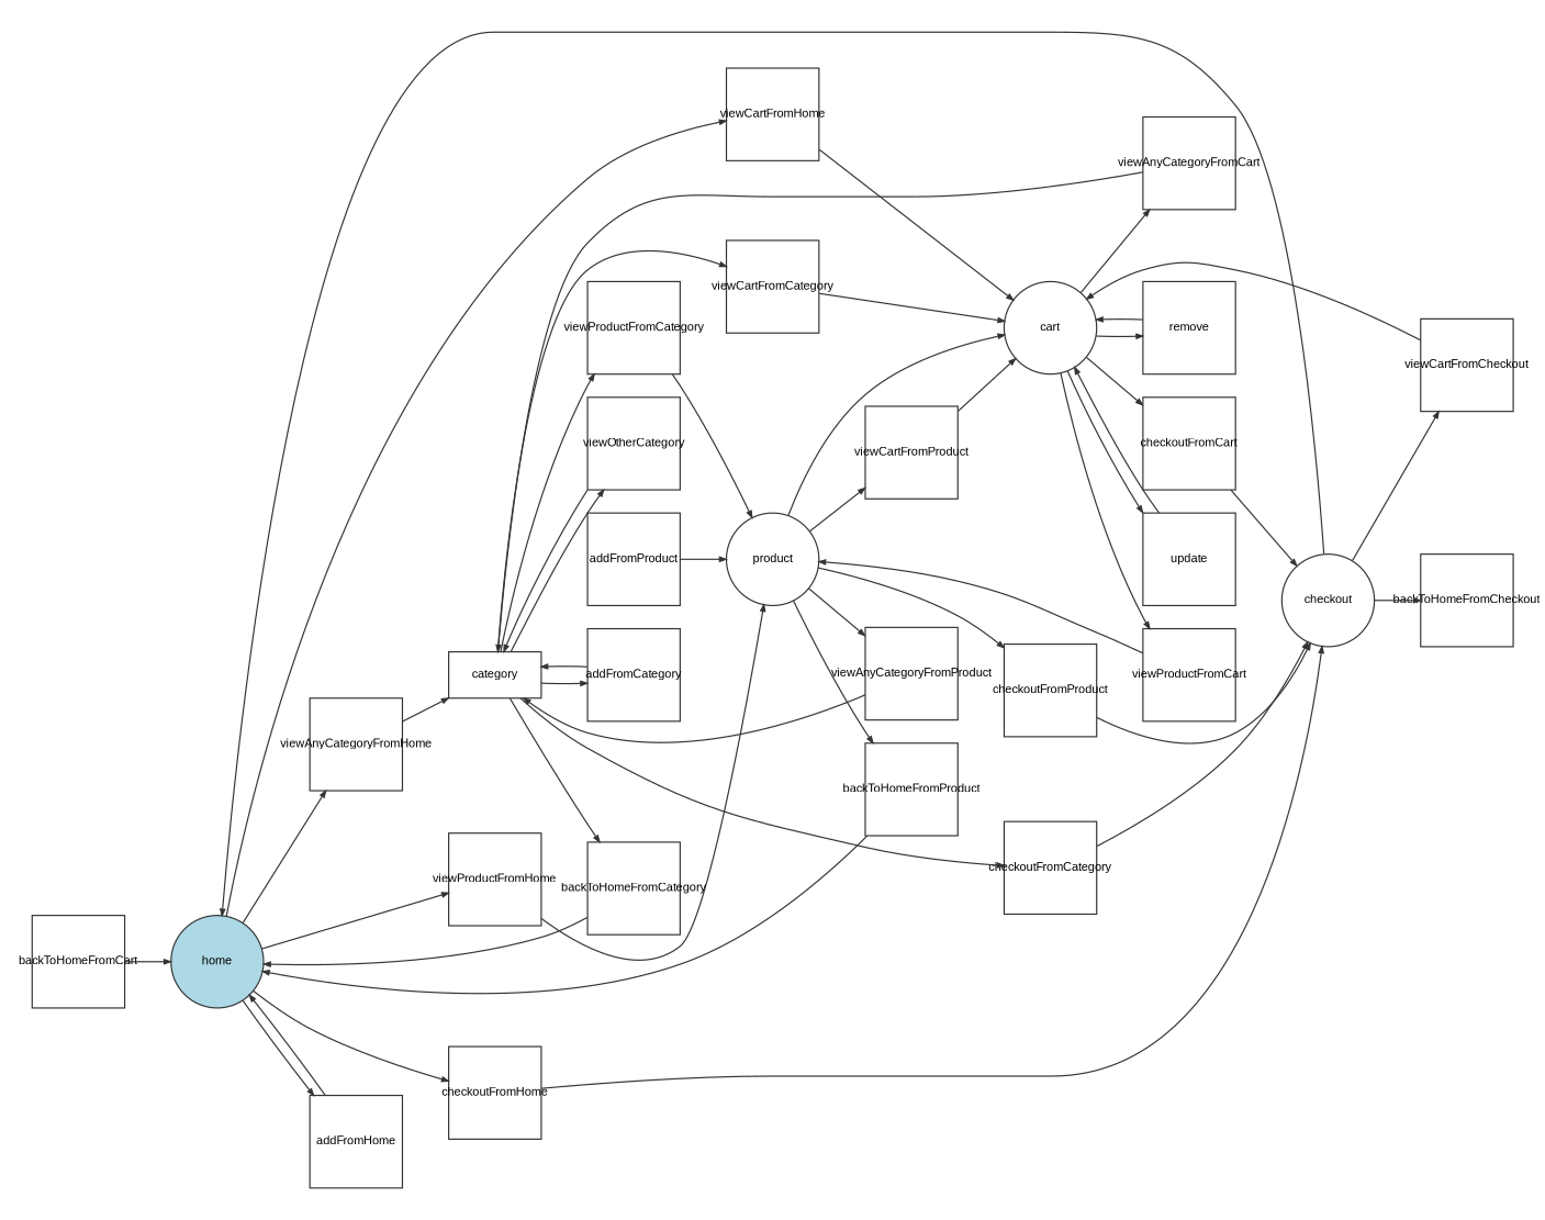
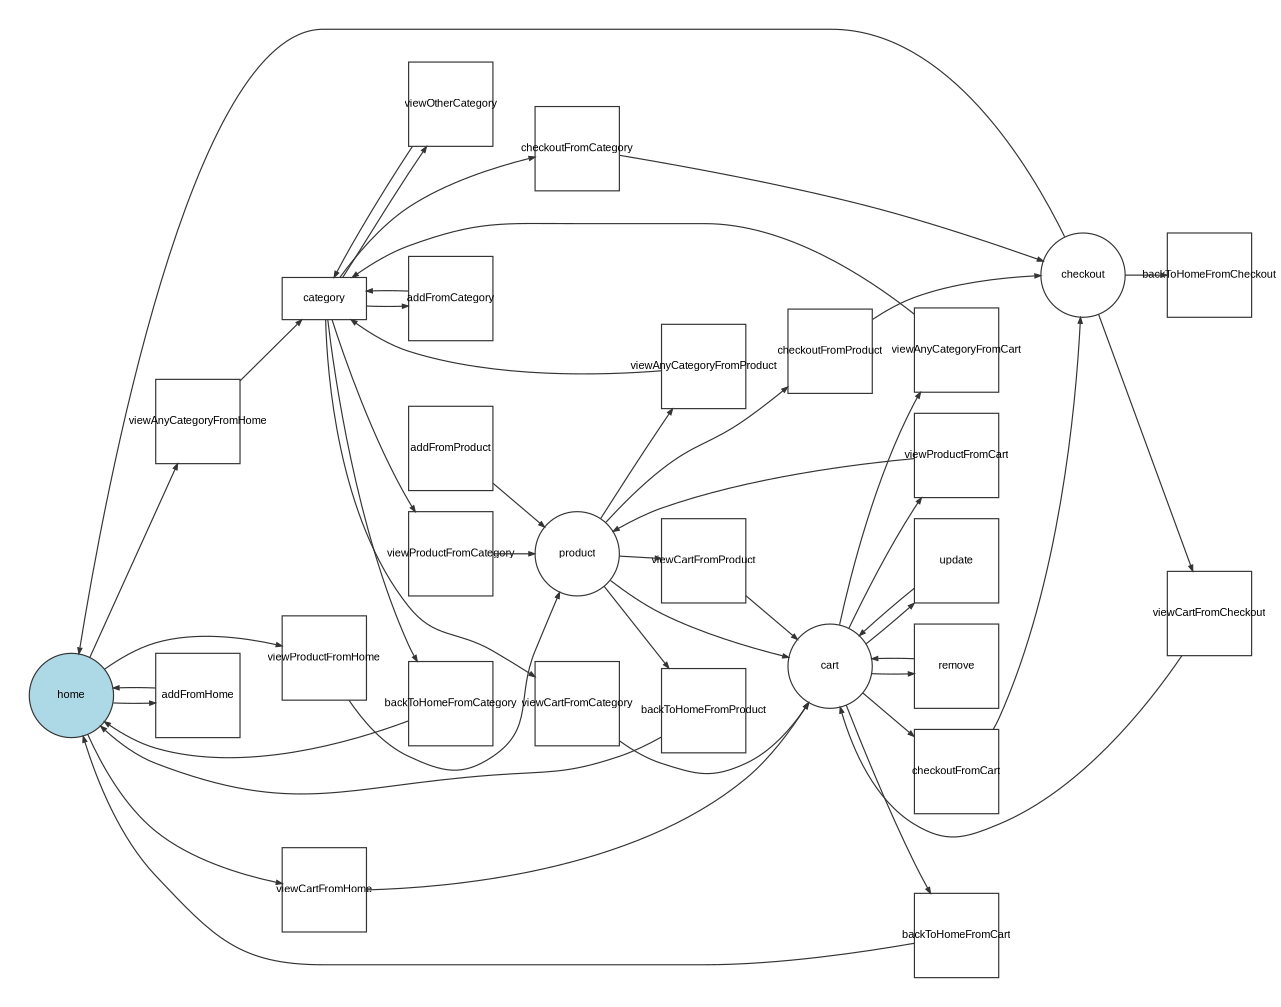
  digraph {
    rankdir=LR
    node [color="#333333" fillcolor=lightblue fixedsize=1 fontname=Arial fontsize=9 shape=box regular=1]
    edge [arrowhead=normal arrowsize=0.5 color="#333333" fontname=Arial fontsize=9 style=solid]
    n1 [label=home shape=circle style=filled width=1 regular=""]
    n2 [label=viewAnyCategoryFromHome width=1]
    n3 [label=viewProductFromHome width=1]
    n4 [label=viewCartFromHome width=1]
-   n5 [label=checkoutFromHome width=1]
    n6 [label=addFromHome width=1]
    n7 [label=category width=1 regular=""]
    n8 [label=product shape=circle width=1 regular=""]
    n9 [label=cart shape=circle width=1 regular=""]
    n10 [label=checkout shape=circle width=1 regular=""]
    n11 [label=viewOtherCategory width=1]
    n12 [label=viewProductFromCategory width=1]
    n13 [label=viewCartFromCategory width=1]
    n14 [label=checkoutFromCategory width=1]
    n15 [label=backToHomeFromCategory width=1]
    n16 [label=addFromCategory width=1]
    n17 [label=viewAnyCategoryFromProduct width=1]
    n18 [label=viewCartFromProduct width=1]
    n19 [label=checkoutFromProduct width=1]
    n20 [label=backToHomeFromProduct width=1]
    n21 [label=addFromProduct width=1]
    n22 [label=viewAnyCategoryFromCart width=1]
    n23 [label=viewProductFromCart width=1]
    n24 [label=checkoutFromCart width=1]
    n25 [label=backToHomeFromCart width=1]
    n26 [label=update width=1]
    n27 [label=remove width=1]
    n28 [label=viewCartFromCheckout width=1]
    n29 [label=backToHomeFromCheckout width=1]
    n1 -> n2
    n1 -> n3
    n1 -> n4
-   n1 -> n5
    n1 -> n6
    n2 -> n7
    n3 -> n8
    n4 -> n9
-   n5 -> n10
    n6 -> n1
    n7 -> n11
    n7 -> n12
    n7 -> n13
    n7 -> n14
    n7 -> n15
    n7 -> n16
    n8 -> n9
    n8 -> n17
    n8 -> n18
    n8 -> n19
    n8 -> n20
    n9 -> n22
    n9 -> n23
    n9 -> n24
+   n9 -> n25
    n9 -> n26
    n9 -> n27
    n10 -> n1
    n10 -> n28
    n10 -> n29
    n11 -> n7
    n12 -> n8
    n13 -> n9
    n14 -> n10
    n15 -> n1
    n16 -> n7
    n17 -> n7
    n18 -> n9
    n19 -> n10
    n20 -> n1
    n21 -> n8
    n22 -> n7
    n23 -> n8
    n24 -> n10
    n25 -> n1
    n26 -> n9
    n27 -> n9
    n28 -> n9
  }
